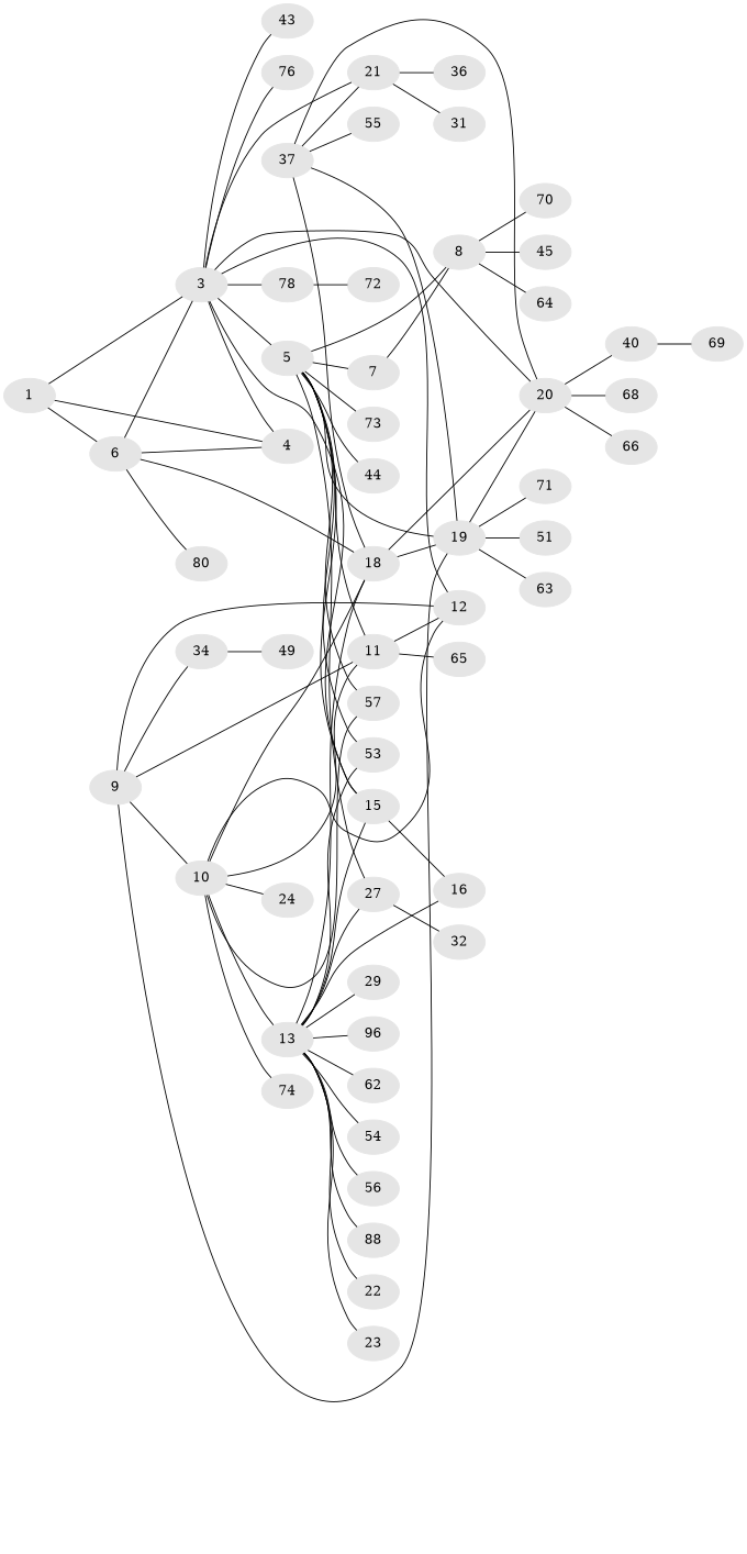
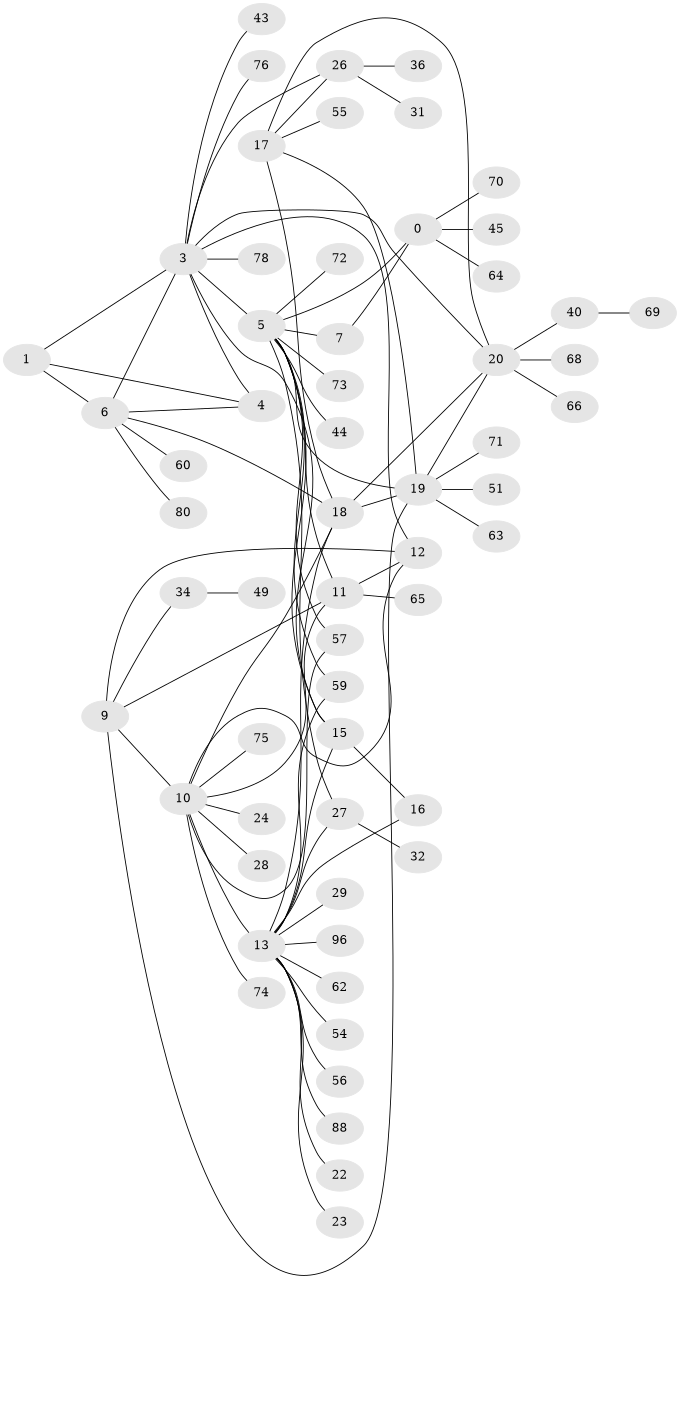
  graph {
    fontname="DejaVu Serif"
    rankdir=LR
    node [color=gray90 fontname="DejaVu Serif" style=filled]
    edge [fontname="DejaVu Serif"]
    1 [super="+50"]
    n2 [label=6 super="+25"]
    3 [super="+49"]
    4 [super="+53"]
    18 [super="+21"]
+   60 [super="+68"]
    80
    5 [super="+6"]
    12 [super="+38"]
    15
    20 [super="+48"]
-   26 [super="+41" label=21]
+   26 [super="+41"]
    43
    76
    78
    19 [super="+42"]
    7 [super="+30"]
-   8 [super="+35"]
+   8 [super="+35" label=0]
    11
    27 [super="+62"]
    44
    57
-   59 [label=53]
+   59
    72
    73
    16
    40 [super="+67"]
    n28 [label=68]
    66
    31
    36
    45
    64
    70
    65
    51
    63
    71
    32 [super="+77"]
    9 [super="+33"]
    10 [super="+47"]
    34
    13 [super="+14"]
    24
+   28
    74
+   75
    n48 [label=49]
    22 [super="+39"]
    23
    29
    n52 [label=96]
    n53 [label=62]
    54
    56
    n56 [label=88]
-   17 [super="+37" label=37]
+   17 [super="+37"]
    55
    69
    1 -- n2
    1 -- 3
    1 -- 4
    n2 -- 3
    n2 -- 4
    n2 -- 18
+   n2 -- 60
    n2 -- 80
    3 -- 4
    3 -- 5
    3 -- 12
    3 -- 15
    3 -- 20
    3 -- 26
    3 -- 43
    3 -- 76
    3 -- 78
    18 -- 20
    18 -- 19
    5 -- 15
    5 -- 19
    5 -- 7 [weight=2]
    5 -- 8 [weight=2]
    5 -- 11
    5 -- 27
    5 -- 44
    5 -- 57
    5 -- 59
-   78 -- 72
+   5 -- 72
    5 -- 73
    15 -- 16
    20 -- 40
    20 -- n28
    20 -- 66
    26 -- 31
    26 -- 36
    19 -- 20
    19 -- 51
    19 -- 63
    19 -- 71
    7 -- 8
    8 -- 45
    8 -- 64
    8 -- 70
    11 -- 12
    11 -- 65
    27 -- 32
    40 -- 69
    9 -- 12
    9 -- 19 [weight=2]
    9 -- 11
    9 -- 10
    9 -- 34
    10 -- 18
    10 -- 12
    10 -- 11
    10 -- 57
    10 -- 13
    10 -- 24
+   10 -- 28
    10 -- 74
+   10 -- 75
    34 -- n48
    13 -- 18
    13 -- 15 [weight=2]
    13 -- 27
    13 -- 59
    13 -- 16 [weight=2]
    13 -- 22
    13 -- 23
    13 -- 29
    13 -- n52
    13 -- n53
    13 -- 54
    13 -- 56
    13 -- n56
    17 -- 18
    17 -- 20
    17 -- 26
    17 -- 19
    17 -- 55
  }
